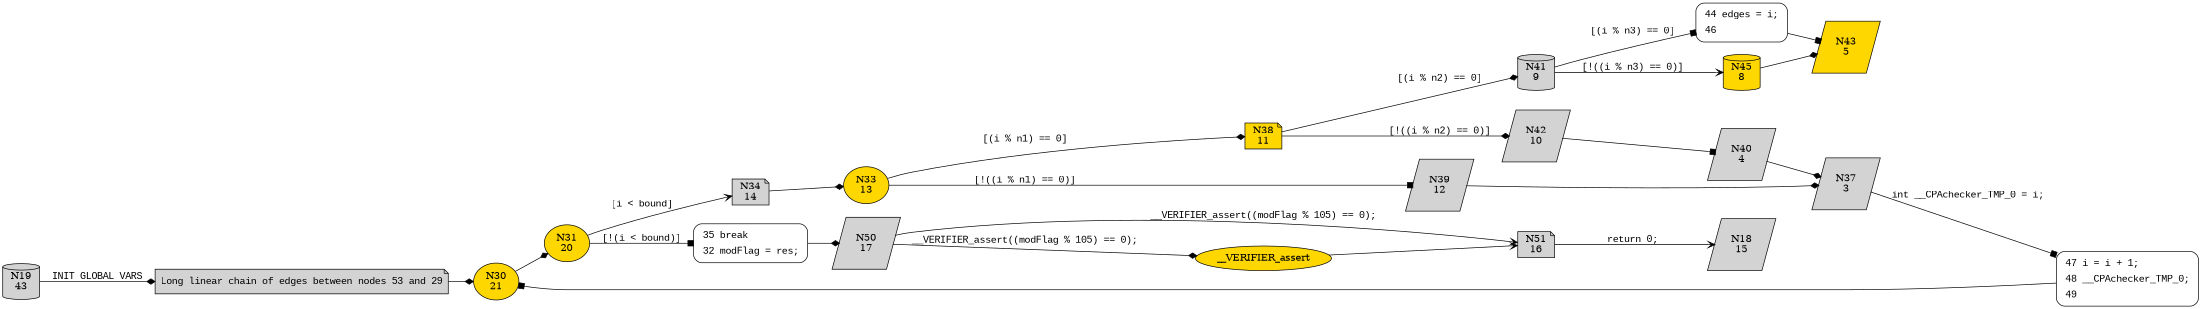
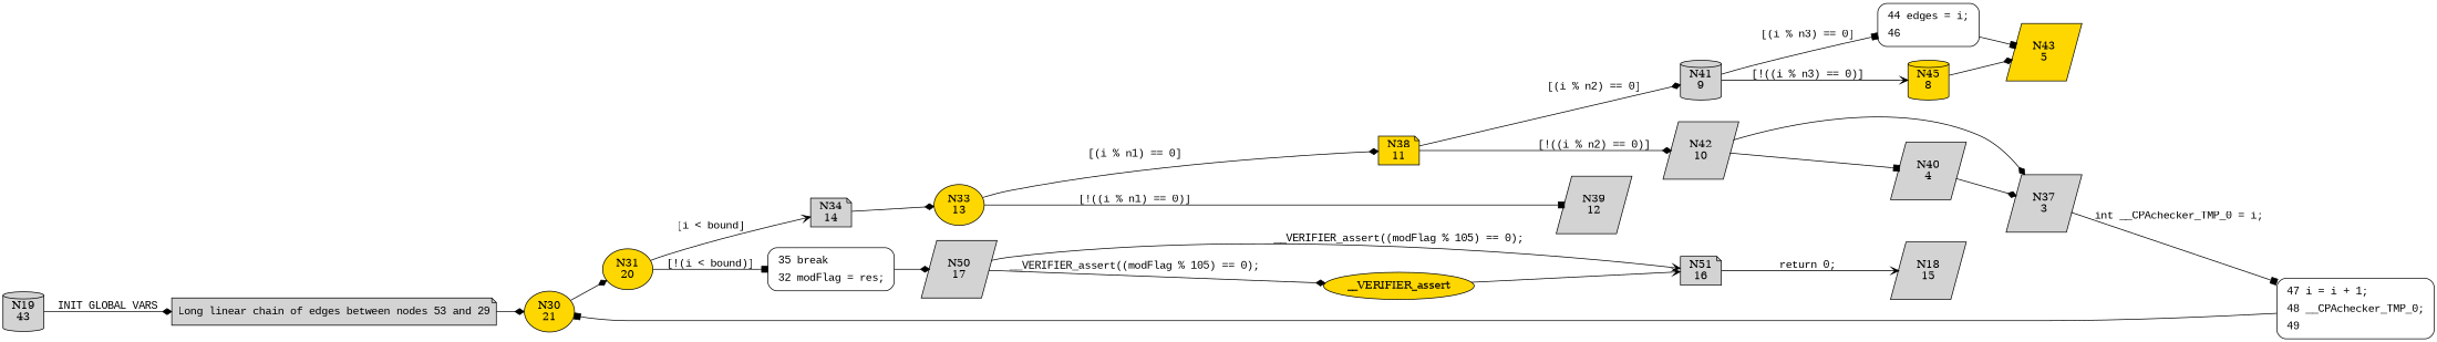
  digraph {
    rankdir=LR
    node [fillcolor=lightgrey shape=parallelogram style=filled]
    edge [arrowhead=diamond fontname="Courier New"]
    n1 [label="N19\n43" shape=cylinder]
    n2 [fontname="Courier New" label="Long linear chain of edges between nodes 53 and 29" penwidth=1 shape=note style="filled,bold"]
    n3 [fillcolor=gold label="N30\n21" shape=ellipse]
    n4 [fillcolor=gold label="N31\n20" shape=ellipse]
    n5 [label="N34\n14" shape=note]
    n6 [fillcolor=white fontname="Courier New" label=<<table border="0" cellborder="0" cellpadding="3" bgcolor="white"><tr><td align="right">35</td><td align="left">break</td></tr><tr><td align="right">32</td><td align="left">modFlag = res;</td></tr></table>> penwidth=1 shape=Mrecord style="filled,bold"]
    n7 [fillcolor=gold label="N33\n13" shape=ellipse]
    n8 [label="N50\n17"]
    n9 [fillcolor=gold label="N38\n11" shape=note]
    n10 [label="N39\n12"]
    n11 [label="N51\n16" shape=note]
    n12 [fillcolor=gold label=__VERIFIER_assert shape=ellipse]
    n13 [label="N18\n15"]
    n14 [label="N41\n9" shape=cylinder]
    n15 [label="N42\n10"]
    n16 [label="N37\n3"]
    n17 [fillcolor=white fontname="Courier New" label=<<table border="0" cellborder="0" cellpadding="3" bgcolor="white"><tr><td align="right">44</td><td align="left">edges = i;</td></tr><tr><td align="right">46</td><td align="left"></td></tr></table>> penwidth=1 shape=Mrecord style="filled,bold"]
    n18 [fillcolor=gold label="N45\n8" shape=cylinder]
    n19 [label="N40\n4"]
    n20 [fillcolor=white fontname="Courier New" label=<<table border="0" cellborder="0" cellpadding="3" bgcolor="white"><tr><td align="right">47</td><td align="left">i = i + 1;</td></tr><tr><td align="right">48</td><td align="left">__CPAchecker_TMP_0;</td></tr><tr><td align="right">49</td><td align="left"></td></tr></table>> penwidth=1 shape=Mrecord style="filled,bold"]
    n21 [fillcolor=gold label="N43\n5"]
    n1 -> n2 [label="INIT GLOBAL VARS"]
    n2 -> n3 [fontname=""]
    n3 -> n4
    n4 -> n5 [arrowhead=vee label="[i < bound]"]
    n4 -> n6 [arrowhead=box label="[!(i < bound)]"]
    n5 -> n7
    n6 -> n8 [fontname=""]
    n7 -> n9 [label="[(i % n1) == 0]"]
    n7 -> n10 [arrowhead=box label="[!((i % n1) == 0)]"]
    n8 -> n11 [arrowhead=vee label="__VERIFIER_assert((modFlag % 105) == 0);"]
    n8 -> n12 [label="__VERIFIER_assert((modFlag % 105) == 0);"]
    n9 -> n14 [label="[(i % n2) == 0]"]
    n9 -> n15 [label="[!((i % n2) == 0)]"]
-   n10 -> n16
+   n15 -> n16
    n11 -> n13 [arrowhead=vee label="return 0;"]
    n12 -> n11 [arrowhead=vee]
    n14 -> n17 [arrowhead=box label="[(i % n3) == 0]"]
    n14 -> n18 [arrowhead=vee label="[!((i % n3) == 0)]"]
    n15 -> n19 [arrowhead=box]
    n16 -> n20 [arrowhead=box label="int __CPAchecker_TMP_0 = i;"]
    n17 -> n21 [arrowhead=box fontname=""]
    n18 -> n21
    n19 -> n16
    n20 -> n3 [arrowhead=box fontname=""]
  }
